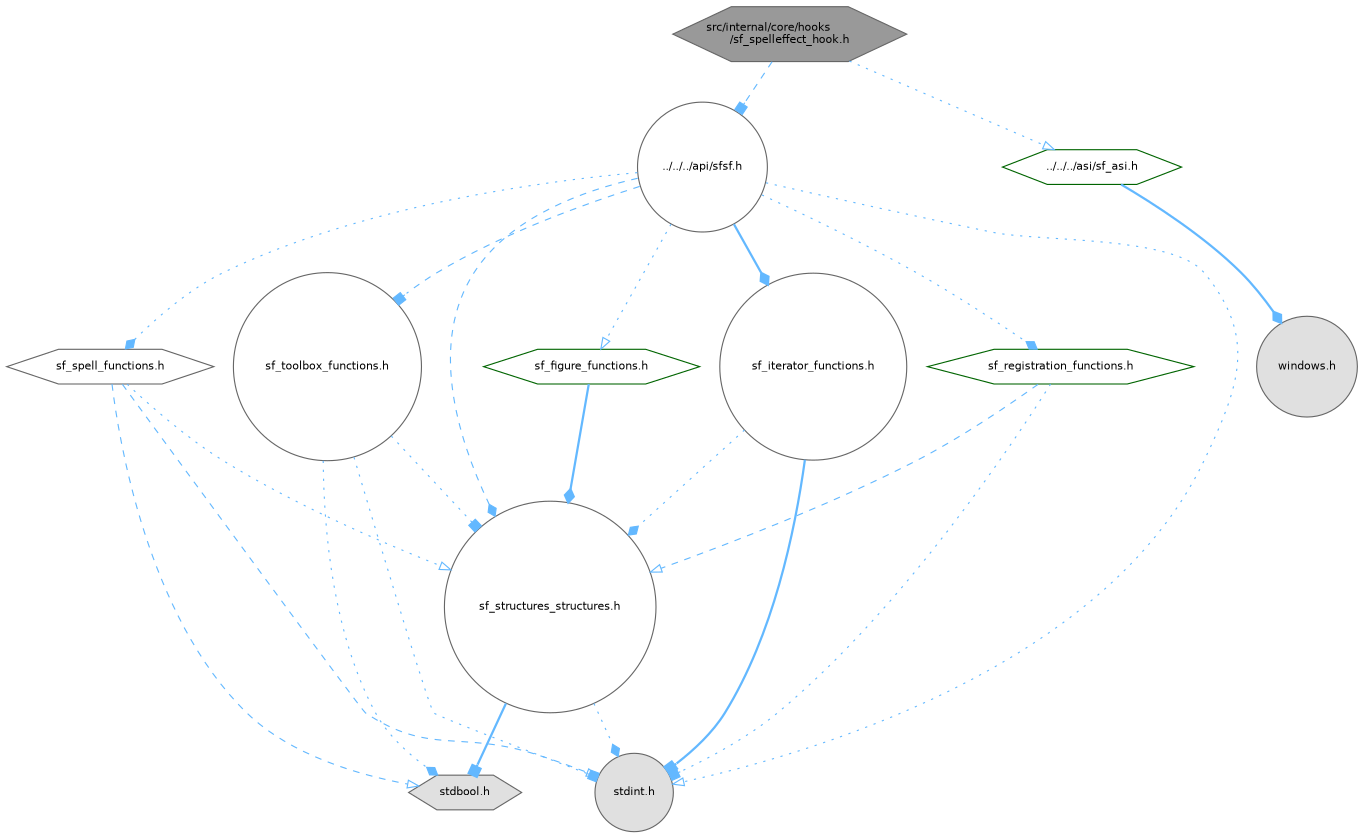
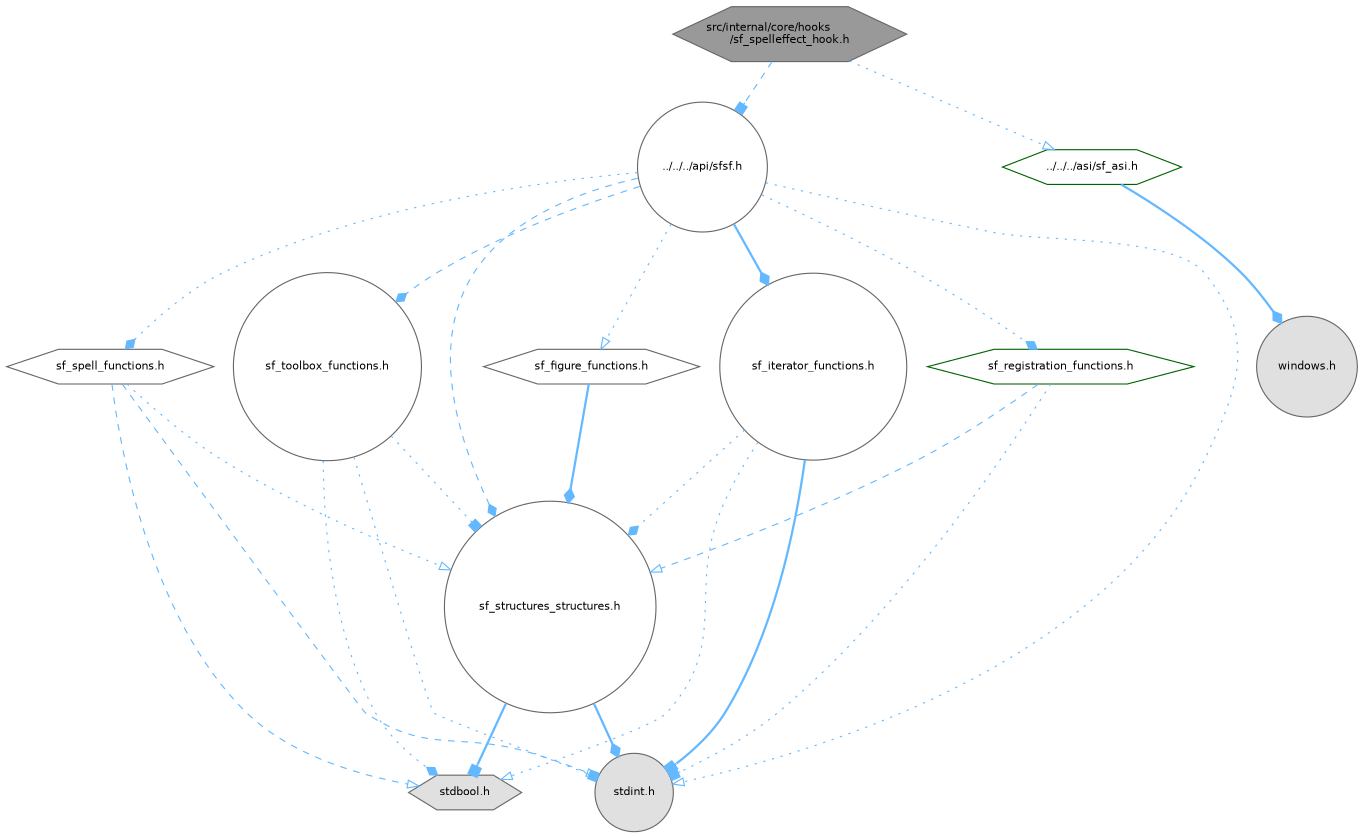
  digraph {
    node [color=gray40 fillcolor=white fontname=Helvetica fontsize=10 shape=hexagon style=filled]
    edge [arrowhead=diamond color=steelblue1 fontname=Helvetica fontsize=10 labelfontname=Helvetica labelfontsize=10 style=dotted]
    n1 [fillcolor=grey60 fontcolor=black height=0.2 label="src/internal/core/hooks\l/sf_spelleffect_hook.h" width=0.4]
    n2 [height=0.2 label="../../../api/sfsf.h" shape=circle width=0.4]
    n3 [color=darkgreen height=0.2 label="../../../asi/sf_asi.h" width=0.4]
    n4 [height=0.2 label="sf_structures_structures.h" shape=circle width=0.4]
    n5 [fillcolor="#E0E0E0" height=0.2 label="stdint.h" shape=circle width=0.4]
-   n6 [color=darkgreen height=0.2 label="sf_figure_functions.h" width=0.4]
+   n6 [height=0.2 label="sf_figure_functions.h" width=0.4]
    n7 [height=0.2 label="sf_iterator_functions.h" shape=circle width=0.4]
    n8 [height=0.2 label="sf_spell_functions.h" width=0.4]
    n9 [height=0.2 label="sf_toolbox_functions.h" shape=circle width=0.4]
    n10 [color=darkgreen height=0.2 label="sf_registration_functions.h" width=0.4]
    n11 [fillcolor="#E0E0E0" height=0.2 label="windows.h" shape=circle width=0.4]
    n12 [fillcolor="#E0E0E0" height=0.2 label="stdbool.h" width=0.4]
    n1 -> n2 [arrowhead=box style=dashed]
    n1 -> n3 [arrowhead=onormal]
    n2 -> n4 [style=dashed]
    n2 -> n5 [arrowhead=onormal]
    n2 -> n6 [arrowhead=onormal]
    n2 -> n7 [style=bold]
    n2 -> n8
-   n2 -> n9 [arrowhead=box style=dashed]
+   n2 -> n9 [style=dashed]
    n2 -> n10
    n3 -> n11 [style=bold]
-   n4 -> n5
+   n4 -> n5 [style=bold]
    n4 -> n12 [arrowhead=box style=bold]
    n6 -> n4 [style=bold]
    n7 -> n4
    n7 -> n5 [arrowhead=box style=bold]
+   n7 -> n12 [arrowhead=onormal]
    n8 -> n4 [arrowhead=onormal]
    n8 -> n5 [arrowhead=onormal style=dashed]
    n8 -> n12 [arrowhead=onormal style=dashed]
    n9 -> n4 [arrowhead=box]
    n9 -> n5 [arrowhead=box]
    n9 -> n12
    n10 -> n4 [arrowhead=onormal style=dashed]
    n10 -> n5 [arrowhead=box]
  }
